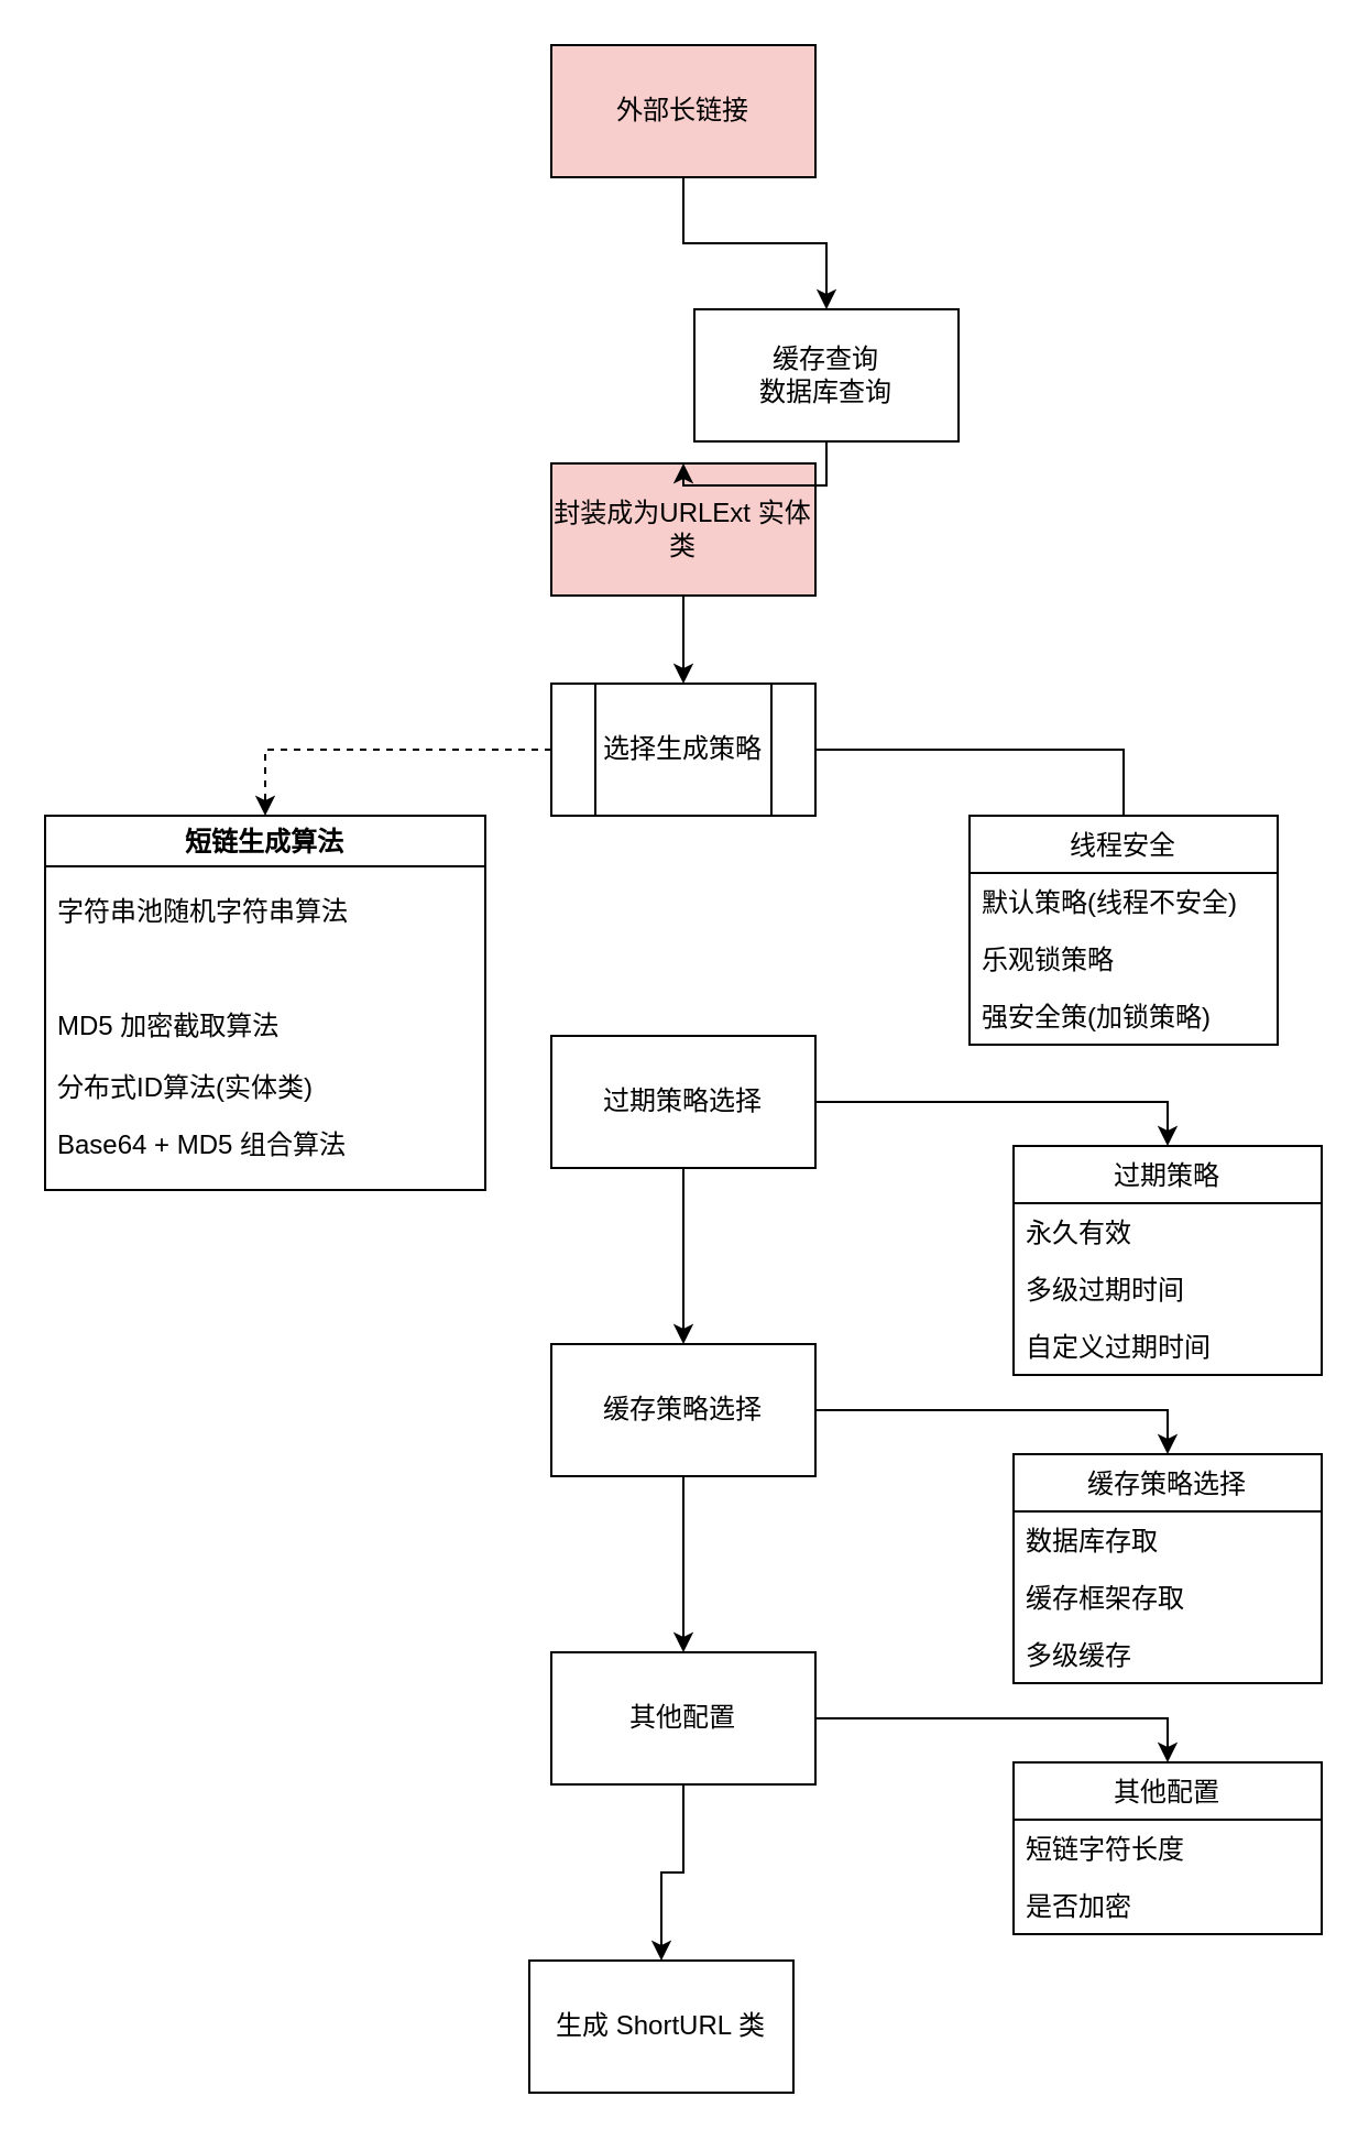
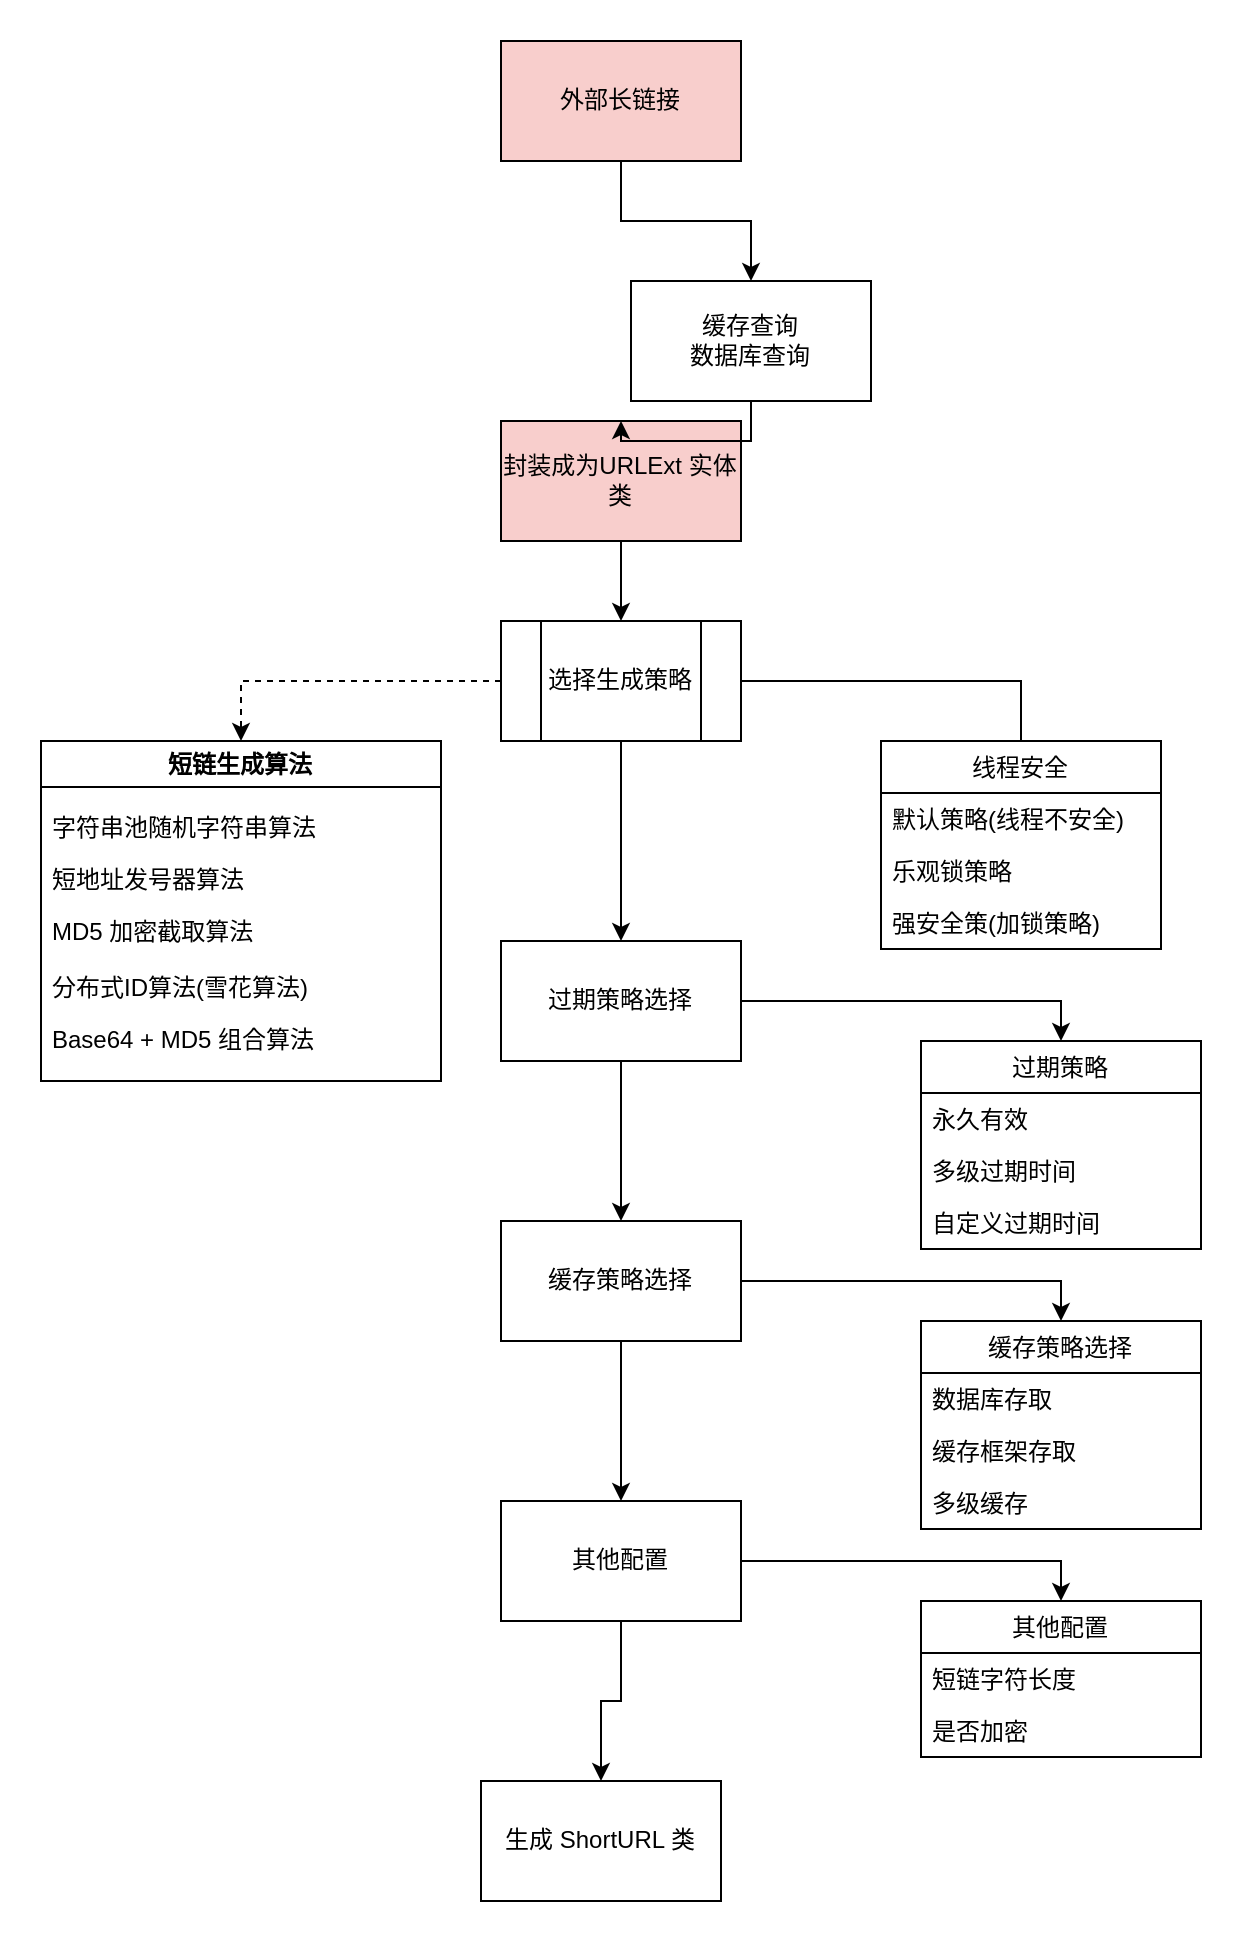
  <mxCell id="0" />
  <mxCell id="1" parent="0" />
  <mxCell id="2" style="edgeStyle=orthogonalEdgeStyle;rounded=0;orthogonalLoop=1;jettySize=auto;html=1;exitX=0.5;exitY=1;exitDx=0;exitDy=0;" parent="1" source="3" target="36" edge="1"><mxGeometry relative="1" as="geometry" /></mxCell>
  <mxCell id="3" value="外部长链接" style="rounded=0;whiteSpace=wrap;html=1;fillColor=#f8cecc;" parent="1" vertex="1"><mxGeometry x="250" y="20" width="120" height="60" as="geometry" /></mxCell>
  <mxCell id="4" style="edgeStyle=orthogonalEdgeStyle;rounded=0;orthogonalLoop=1;jettySize=auto;html=1;exitX=0.5;exitY=1;exitDx=0;exitDy=0;" parent="1" source="5" target="10" edge="1"><mxGeometry relative="1" as="geometry" /></mxCell>
  <mxCell id="5" value="封装成为URLExt 实体类" style="rounded=0;whiteSpace=wrap;html=1;fillColor=#f8cecc;" parent="1" vertex="1"><mxGeometry x="250" y="210" width="120" height="60" as="geometry" /></mxCell>
  <mxCell id="6" value="生成 ShortURL 类" style="rounded=0;whiteSpace=wrap;html=1;" parent="1" vertex="1"><mxGeometry x="240" y="890" width="120" height="60" as="geometry" /></mxCell>
  <mxCell id="7" style="edgeStyle=orthogonalEdgeStyle;rounded=0;orthogonalLoop=1;jettySize=auto;html=1;exitX=1;exitY=0.5;exitDx=0;exitDy=0;entryX=0.5;entryY=0;entryDx=0;entryDy=0;endArrow=none;" parent="1" source="10" target="11" edge="1"><mxGeometry relative="1" as="geometry" /></mxCell>
  <mxCell id="8" style="edgeStyle=orthogonalEdgeStyle;rounded=0;orthogonalLoop=1;jettySize=auto;html=1;exitX=0;exitY=0.5;exitDx=0;exitDy=0;entryX=0.5;entryY=0;entryDx=0;entryDy=0;dashed=1;" parent="1" source="10" target="15" edge="1"><mxGeometry relative="1" as="geometry" /></mxCell>
+ <mxCell id="9" style="edgeStyle=orthogonalEdgeStyle;rounded=0;orthogonalLoop=1;jettySize=auto;html=1;exitX=0.5;exitY=1;exitDx=0;exitDy=0;" parent="1" source="10" target="23" edge="1"><mxGeometry relative="1" as="geometry" /></mxCell>
  <mxCell id="10" value="选择生成策略" style="shape=process;whiteSpace=wrap;html=1;backgroundOutline=1;size=0.167;" parent="1" vertex="1"><mxGeometry x="250" y="310" width="120" height="60" as="geometry" /></mxCell>
  <mxCell id="11" value="线程安全" style="swimlane;fontStyle=0;childLayout=stackLayout;horizontal=1;startSize=26;horizontalStack=0;resizeParent=1;resizeParentMax=0;resizeLast=0;collapsible=1;marginBottom=0;" parent="1" vertex="1"><mxGeometry x="440" y="370" width="140" height="104" as="geometry" /></mxCell>
  <mxCell id="12" value="默认策略(线程不安全)" style="text;strokeColor=none;fillColor=none;align=left;verticalAlign=top;spacingLeft=4;spacingRight=4;overflow=hidden;rotatable=0;points=[[0,0.5],[1,0.5]];portConstraint=eastwest;" parent="11" vertex="1"><mxGeometry y="26" width="140" height="26" as="geometry" /></mxCell>
  <mxCell id="13" value="乐观锁策略" style="text;strokeColor=none;fillColor=none;align=left;verticalAlign=top;spacingLeft=4;spacingRight=4;overflow=hidden;rotatable=0;points=[[0,0.5],[1,0.5]];portConstraint=eastwest;" parent="11" vertex="1"><mxGeometry y="52" width="140" height="26" as="geometry" /></mxCell>
  <mxCell id="14" value="强安全策(加锁策略)" style="text;strokeColor=none;fillColor=none;align=left;verticalAlign=top;spacingLeft=4;spacingRight=4;overflow=hidden;rotatable=0;points=[[0,0.5],[1,0.5]];portConstraint=eastwest;" parent="11" vertex="1"><mxGeometry y="78" width="140" height="26" as="geometry" /></mxCell>
  <mxCell id="15" value="短链生成算法" style="swimlane;" parent="1" vertex="1"><mxGeometry x="20" y="370" width="200" height="170" as="geometry" /></mxCell>
  <mxCell id="16" value="字符串池随机字符串算法" style="text;strokeColor=none;fillColor=none;align=left;verticalAlign=top;spacingLeft=4;spacingRight=4;overflow=hidden;rotatable=0;points=[[0,0.5],[1,0.5]];portConstraint=eastwest;" parent="15" vertex="1"><mxGeometry y="30" width="200" height="26" as="geometry" /></mxCell>
+ <mxCell id="17" value="短地址发号器算法" style="text;strokeColor=none;fillColor=none;align=left;verticalAlign=top;spacingLeft=4;spacingRight=4;overflow=hidden;rotatable=0;points=[[0,0.5],[1,0.5]];portConstraint=eastwest;" parent="15" vertex="1"><mxGeometry y="56" width="200" height="26" as="geometry" /></mxCell>
  <mxCell id="18" value="MD5 加密截取算法" style="text;strokeColor=none;fillColor=none;align=left;verticalAlign=top;spacingLeft=4;spacingRight=4;overflow=hidden;rotatable=0;points=[[0,0.5],[1,0.5]];portConstraint=eastwest;" parent="15" vertex="1"><mxGeometry y="82" width="200" height="26" as="geometry" /></mxCell>
- <mxCell id="19" value="分布式ID算法(实体类)" style="text;strokeColor=none;fillColor=none;align=left;verticalAlign=top;spacingLeft=4;spacingRight=4;overflow=hidden;rotatable=0;points=[[0,0.5],[1,0.5]];portConstraint=eastwest;" parent="15" vertex="1"><mxGeometry y="110" width="200" height="26" as="geometry" /></mxCell>
+ <mxCell id="19" value="分布式ID算法(雪花算法)" style="text;strokeColor=none;fillColor=none;align=left;verticalAlign=top;spacingLeft=4;spacingRight=4;overflow=hidden;rotatable=0;points=[[0,0.5],[1,0.5]];portConstraint=eastwest;" parent="15" vertex="1"><mxGeometry y="110" width="200" height="26" as="geometry" /></mxCell>
  <mxCell id="20" value="Base64 + MD5 组合算法" style="text;strokeColor=none;fillColor=none;align=left;verticalAlign=top;spacingLeft=4;spacingRight=4;overflow=hidden;rotatable=0;points=[[0,0.5],[1,0.5]];portConstraint=eastwest;" parent="15" vertex="1"><mxGeometry y="136" width="200" height="26" as="geometry" /></mxCell>
  <mxCell id="21" style="edgeStyle=orthogonalEdgeStyle;rounded=0;orthogonalLoop=1;jettySize=auto;html=1;exitX=1;exitY=0.5;exitDx=0;exitDy=0;entryX=0.5;entryY=0;entryDx=0;entryDy=0;" parent="1" source="23" target="27" edge="1"><mxGeometry relative="1" as="geometry" /></mxCell>
  <mxCell id="22" style="edgeStyle=orthogonalEdgeStyle;rounded=0;orthogonalLoop=1;jettySize=auto;html=1;exitX=0.5;exitY=1;exitDx=0;exitDy=0;" parent="1" source="23" target="26" edge="1"><mxGeometry relative="1" as="geometry" /></mxCell>
  <mxCell id="23" value="过期策略选择" style="rounded=0;whiteSpace=wrap;html=1;" parent="1" vertex="1"><mxGeometry x="250" y="470" width="120" height="60" as="geometry" /></mxCell>
  <mxCell id="24" style="edgeStyle=orthogonalEdgeStyle;rounded=0;orthogonalLoop=1;jettySize=auto;html=1;exitX=1;exitY=0.5;exitDx=0;exitDy=0;entryX=0.5;entryY=0;entryDx=0;entryDy=0;" parent="1" source="26" target="31" edge="1"><mxGeometry relative="1" as="geometry" /></mxCell>
  <mxCell id="25" style="edgeStyle=orthogonalEdgeStyle;rounded=0;orthogonalLoop=1;jettySize=auto;html=1;exitX=0.5;exitY=1;exitDx=0;exitDy=0;" edge="1" parent="1" source="26" target="39"><mxGeometry relative="1" as="geometry" /></mxCell>
  <mxCell id="26" value="缓存策略选择" style="rounded=0;whiteSpace=wrap;html=1;" parent="1" vertex="1"><mxGeometry x="250" y="610" width="120" height="60" as="geometry" /></mxCell>
  <mxCell id="27" value="过期策略" style="swimlane;fontStyle=0;childLayout=stackLayout;horizontal=1;startSize=26;horizontalStack=0;resizeParent=1;resizeParentMax=0;resizeLast=0;collapsible=1;marginBottom=0;" parent="1" vertex="1"><mxGeometry x="460" y="520" width="140" height="104" as="geometry" /></mxCell>
  <mxCell id="28" value="永久有效" style="text;strokeColor=none;fillColor=none;align=left;verticalAlign=top;spacingLeft=4;spacingRight=4;overflow=hidden;rotatable=0;points=[[0,0.5],[1,0.5]];portConstraint=eastwest;" parent="27" vertex="1"><mxGeometry y="26" width="140" height="26" as="geometry" /></mxCell>
  <mxCell id="29" value="多级过期时间" style="text;strokeColor=none;fillColor=none;align=left;verticalAlign=top;spacingLeft=4;spacingRight=4;overflow=hidden;rotatable=0;points=[[0,0.5],[1,0.5]];portConstraint=eastwest;" parent="27" vertex="1"><mxGeometry y="52" width="140" height="26" as="geometry" /></mxCell>
  <mxCell id="30" value="自定义过期时间" style="text;strokeColor=none;fillColor=none;align=left;verticalAlign=top;spacingLeft=4;spacingRight=4;overflow=hidden;rotatable=0;points=[[0,0.5],[1,0.5]];portConstraint=eastwest;" parent="27" vertex="1"><mxGeometry y="78" width="140" height="26" as="geometry" /></mxCell>
  <mxCell id="31" value="缓存策略选择" style="swimlane;fontStyle=0;childLayout=stackLayout;horizontal=1;startSize=26;horizontalStack=0;resizeParent=1;resizeParentMax=0;resizeLast=0;collapsible=1;marginBottom=0;" parent="1" vertex="1"><mxGeometry x="460" y="660" width="140" height="104" as="geometry" /></mxCell>
  <mxCell id="32" value="数据库存取" style="text;strokeColor=none;fillColor=none;align=left;verticalAlign=top;spacingLeft=4;spacingRight=4;overflow=hidden;rotatable=0;points=[[0,0.5],[1,0.5]];portConstraint=eastwest;" parent="31" vertex="1"><mxGeometry y="26" width="140" height="26" as="geometry" /></mxCell>
  <mxCell id="33" value="缓存框架存取" style="text;strokeColor=none;fillColor=none;align=left;verticalAlign=top;spacingLeft=4;spacingRight=4;overflow=hidden;rotatable=0;points=[[0,0.5],[1,0.5]];portConstraint=eastwest;" parent="31" vertex="1"><mxGeometry y="52" width="140" height="26" as="geometry" /></mxCell>
  <mxCell id="34" value="多级缓存" style="text;strokeColor=none;fillColor=none;align=left;verticalAlign=top;spacingLeft=4;spacingRight=4;overflow=hidden;rotatable=0;points=[[0,0.5],[1,0.5]];portConstraint=eastwest;" parent="31" vertex="1"><mxGeometry y="78" width="140" height="26" as="geometry" /></mxCell>
  <mxCell id="35" style="edgeStyle=orthogonalEdgeStyle;rounded=0;orthogonalLoop=1;jettySize=auto;html=1;exitX=0.5;exitY=1;exitDx=0;exitDy=0;" parent="1" source="36" target="5" edge="1"><mxGeometry relative="1" as="geometry" /></mxCell>
  <mxCell id="36" value="缓存查询&lt;br&gt;数据库查询" style="rounded=0;whiteSpace=wrap;html=1;" parent="1" vertex="1"><mxGeometry x="315" y="140" width="120" height="60" as="geometry" /></mxCell>
  <mxCell id="37" style="edgeStyle=orthogonalEdgeStyle;rounded=0;orthogonalLoop=1;jettySize=auto;html=1;exitX=0.5;exitY=1;exitDx=0;exitDy=0;" edge="1" parent="1" source="39" target="6"><mxGeometry relative="1" as="geometry" /></mxCell>
  <mxCell id="38" style="edgeStyle=orthogonalEdgeStyle;rounded=0;orthogonalLoop=1;jettySize=auto;html=1;exitX=1;exitY=0.5;exitDx=0;exitDy=0;entryX=0.5;entryY=0;entryDx=0;entryDy=0;" edge="1" parent="1" source="39" target="40"><mxGeometry relative="1" as="geometry" /></mxCell>
  <mxCell id="39" value="其他配置" style="rounded=0;whiteSpace=wrap;html=1;" parent="1" vertex="1"><mxGeometry x="250" y="750" width="120" height="60" as="geometry" /></mxCell>
  <mxCell id="40" value="其他配置" style="swimlane;fontStyle=0;childLayout=stackLayout;horizontal=1;startSize=26;horizontalStack=0;resizeParent=1;resizeParentMax=0;resizeLast=0;collapsible=1;marginBottom=0;" vertex="1" parent="1"><mxGeometry x="460" y="800" width="140" height="78" as="geometry" /></mxCell>
  <mxCell id="41" value="短链字符长度" style="text;strokeColor=none;fillColor=none;align=left;verticalAlign=top;spacingLeft=4;spacingRight=4;overflow=hidden;rotatable=0;points=[[0,0.5],[1,0.5]];portConstraint=eastwest;" vertex="1" parent="40"><mxGeometry y="26" width="140" height="26" as="geometry" /></mxCell>
  <mxCell id="42" value="是否加密" style="text;strokeColor=none;fillColor=none;align=left;verticalAlign=top;spacingLeft=4;spacingRight=4;overflow=hidden;rotatable=0;points=[[0,0.5],[1,0.5]];portConstraint=eastwest;" vertex="1" parent="40"><mxGeometry y="52" width="140" height="26" as="geometry" /></mxCell>
